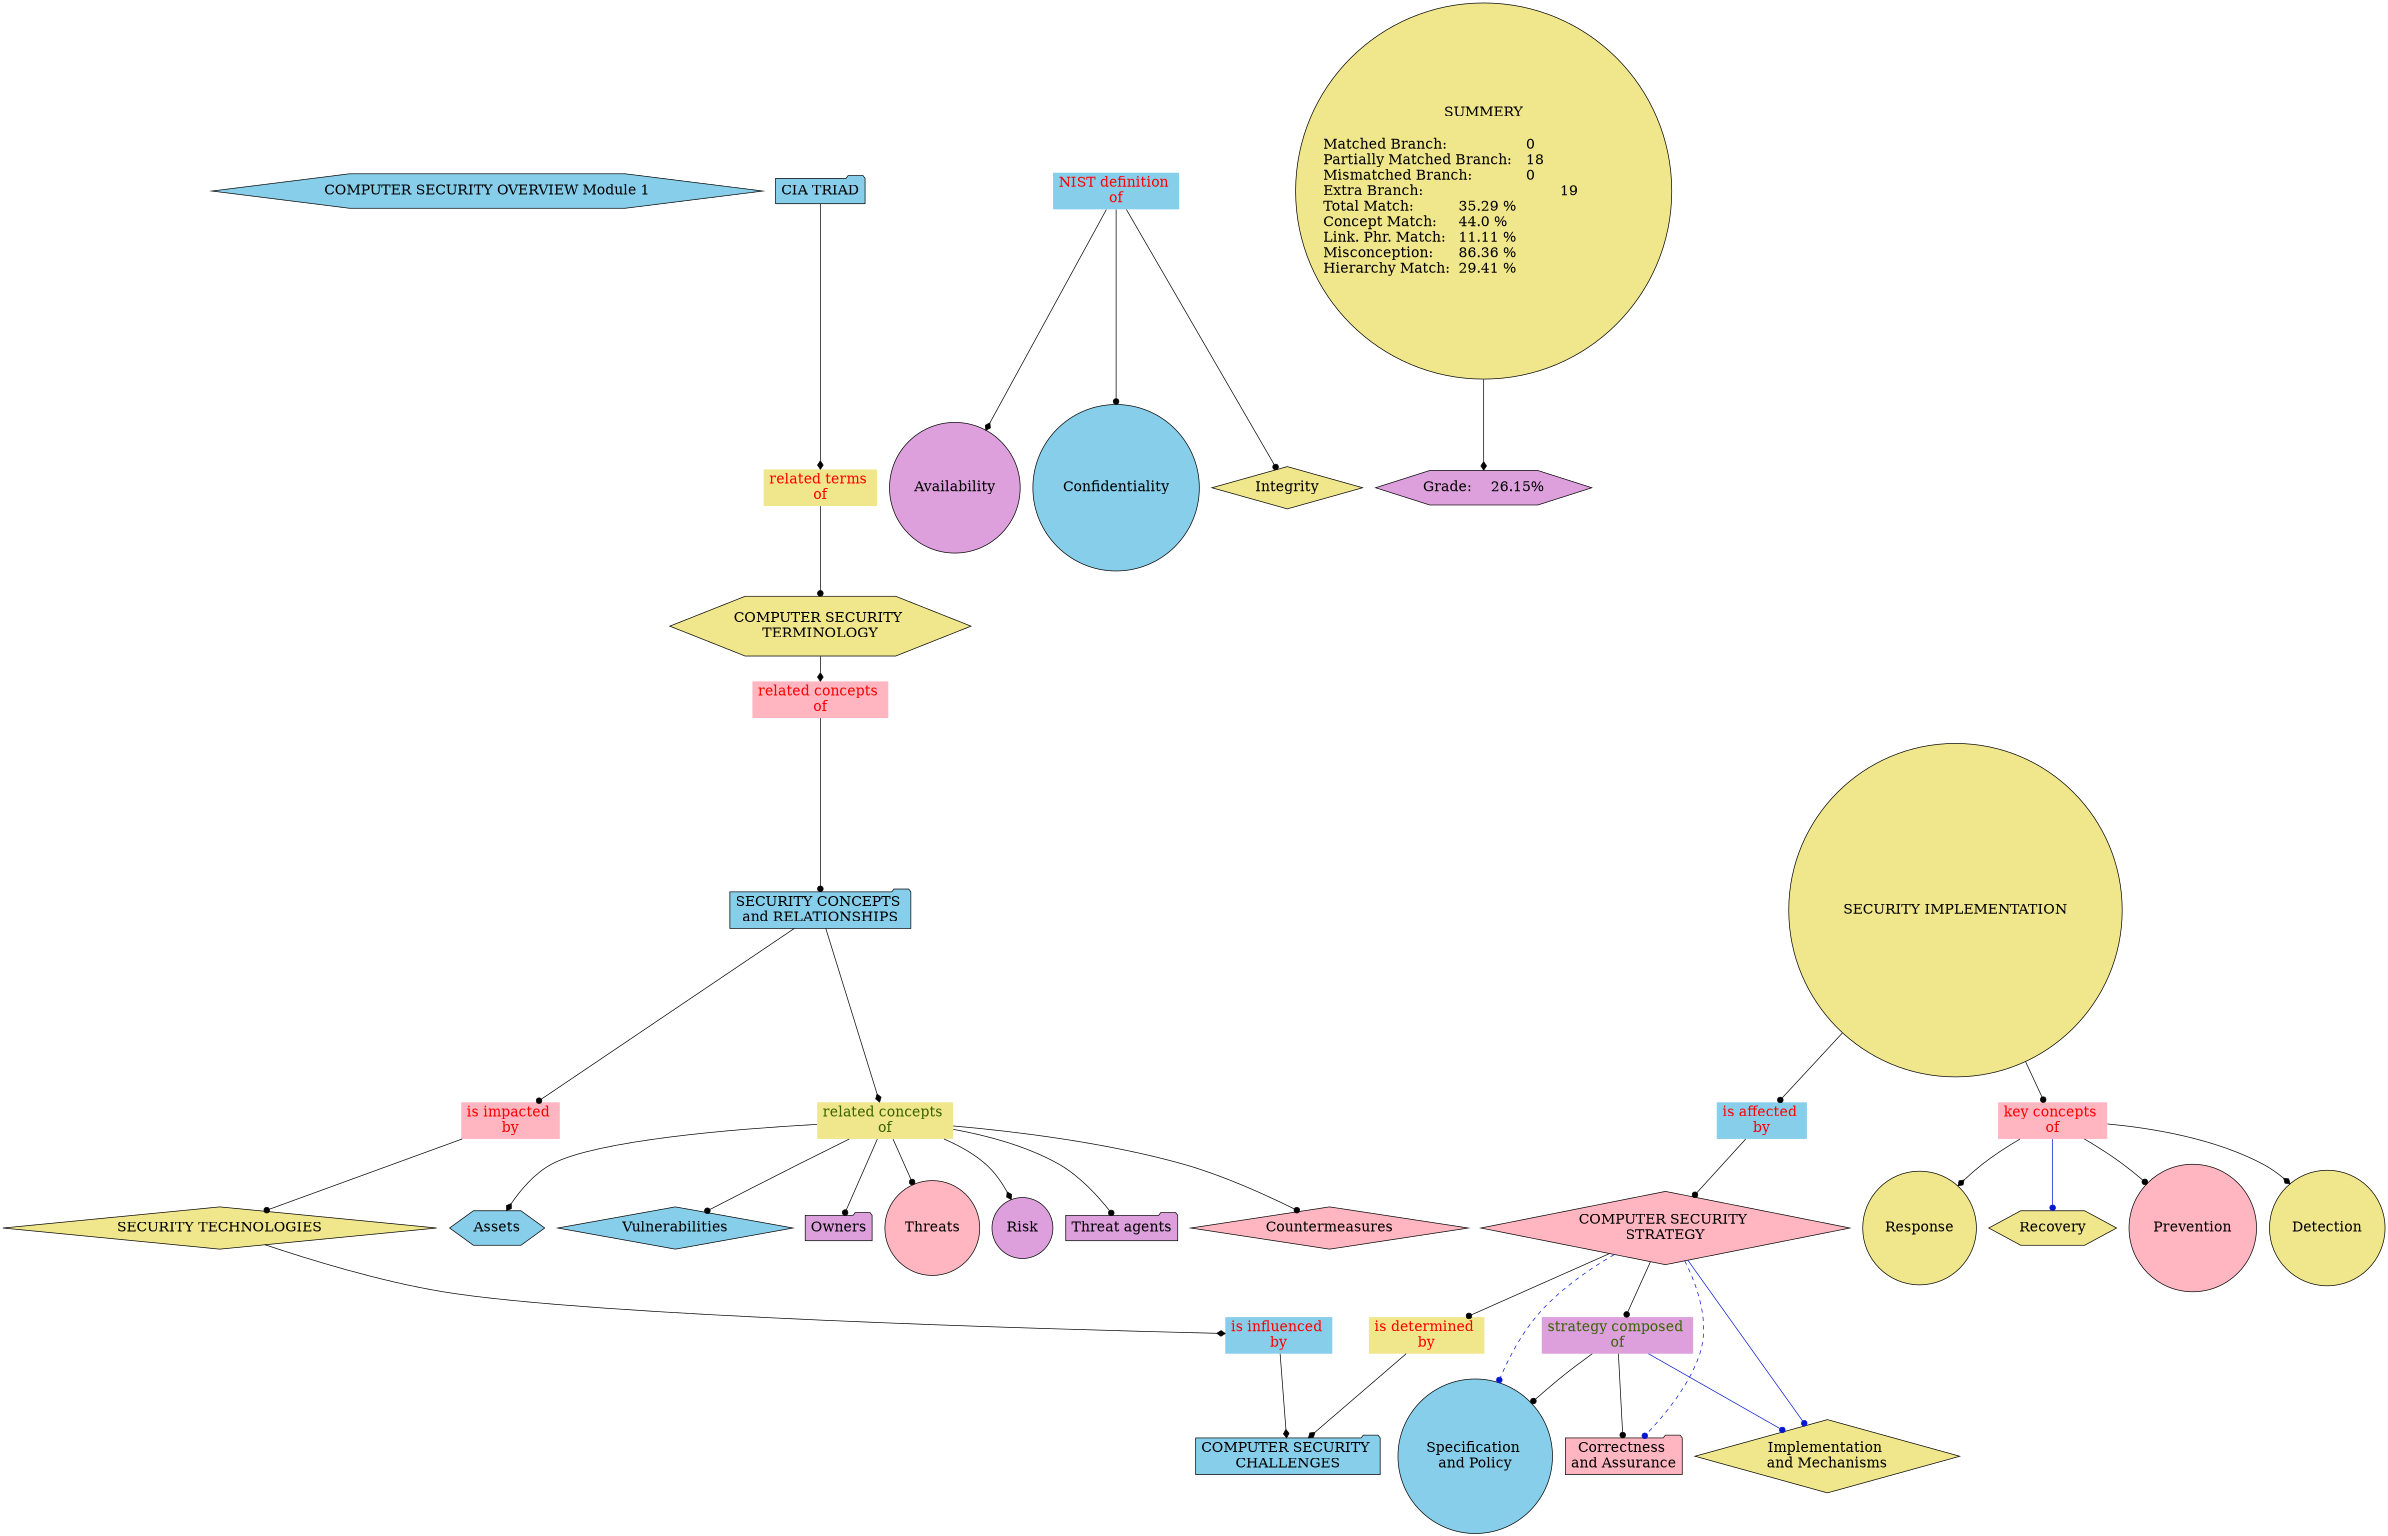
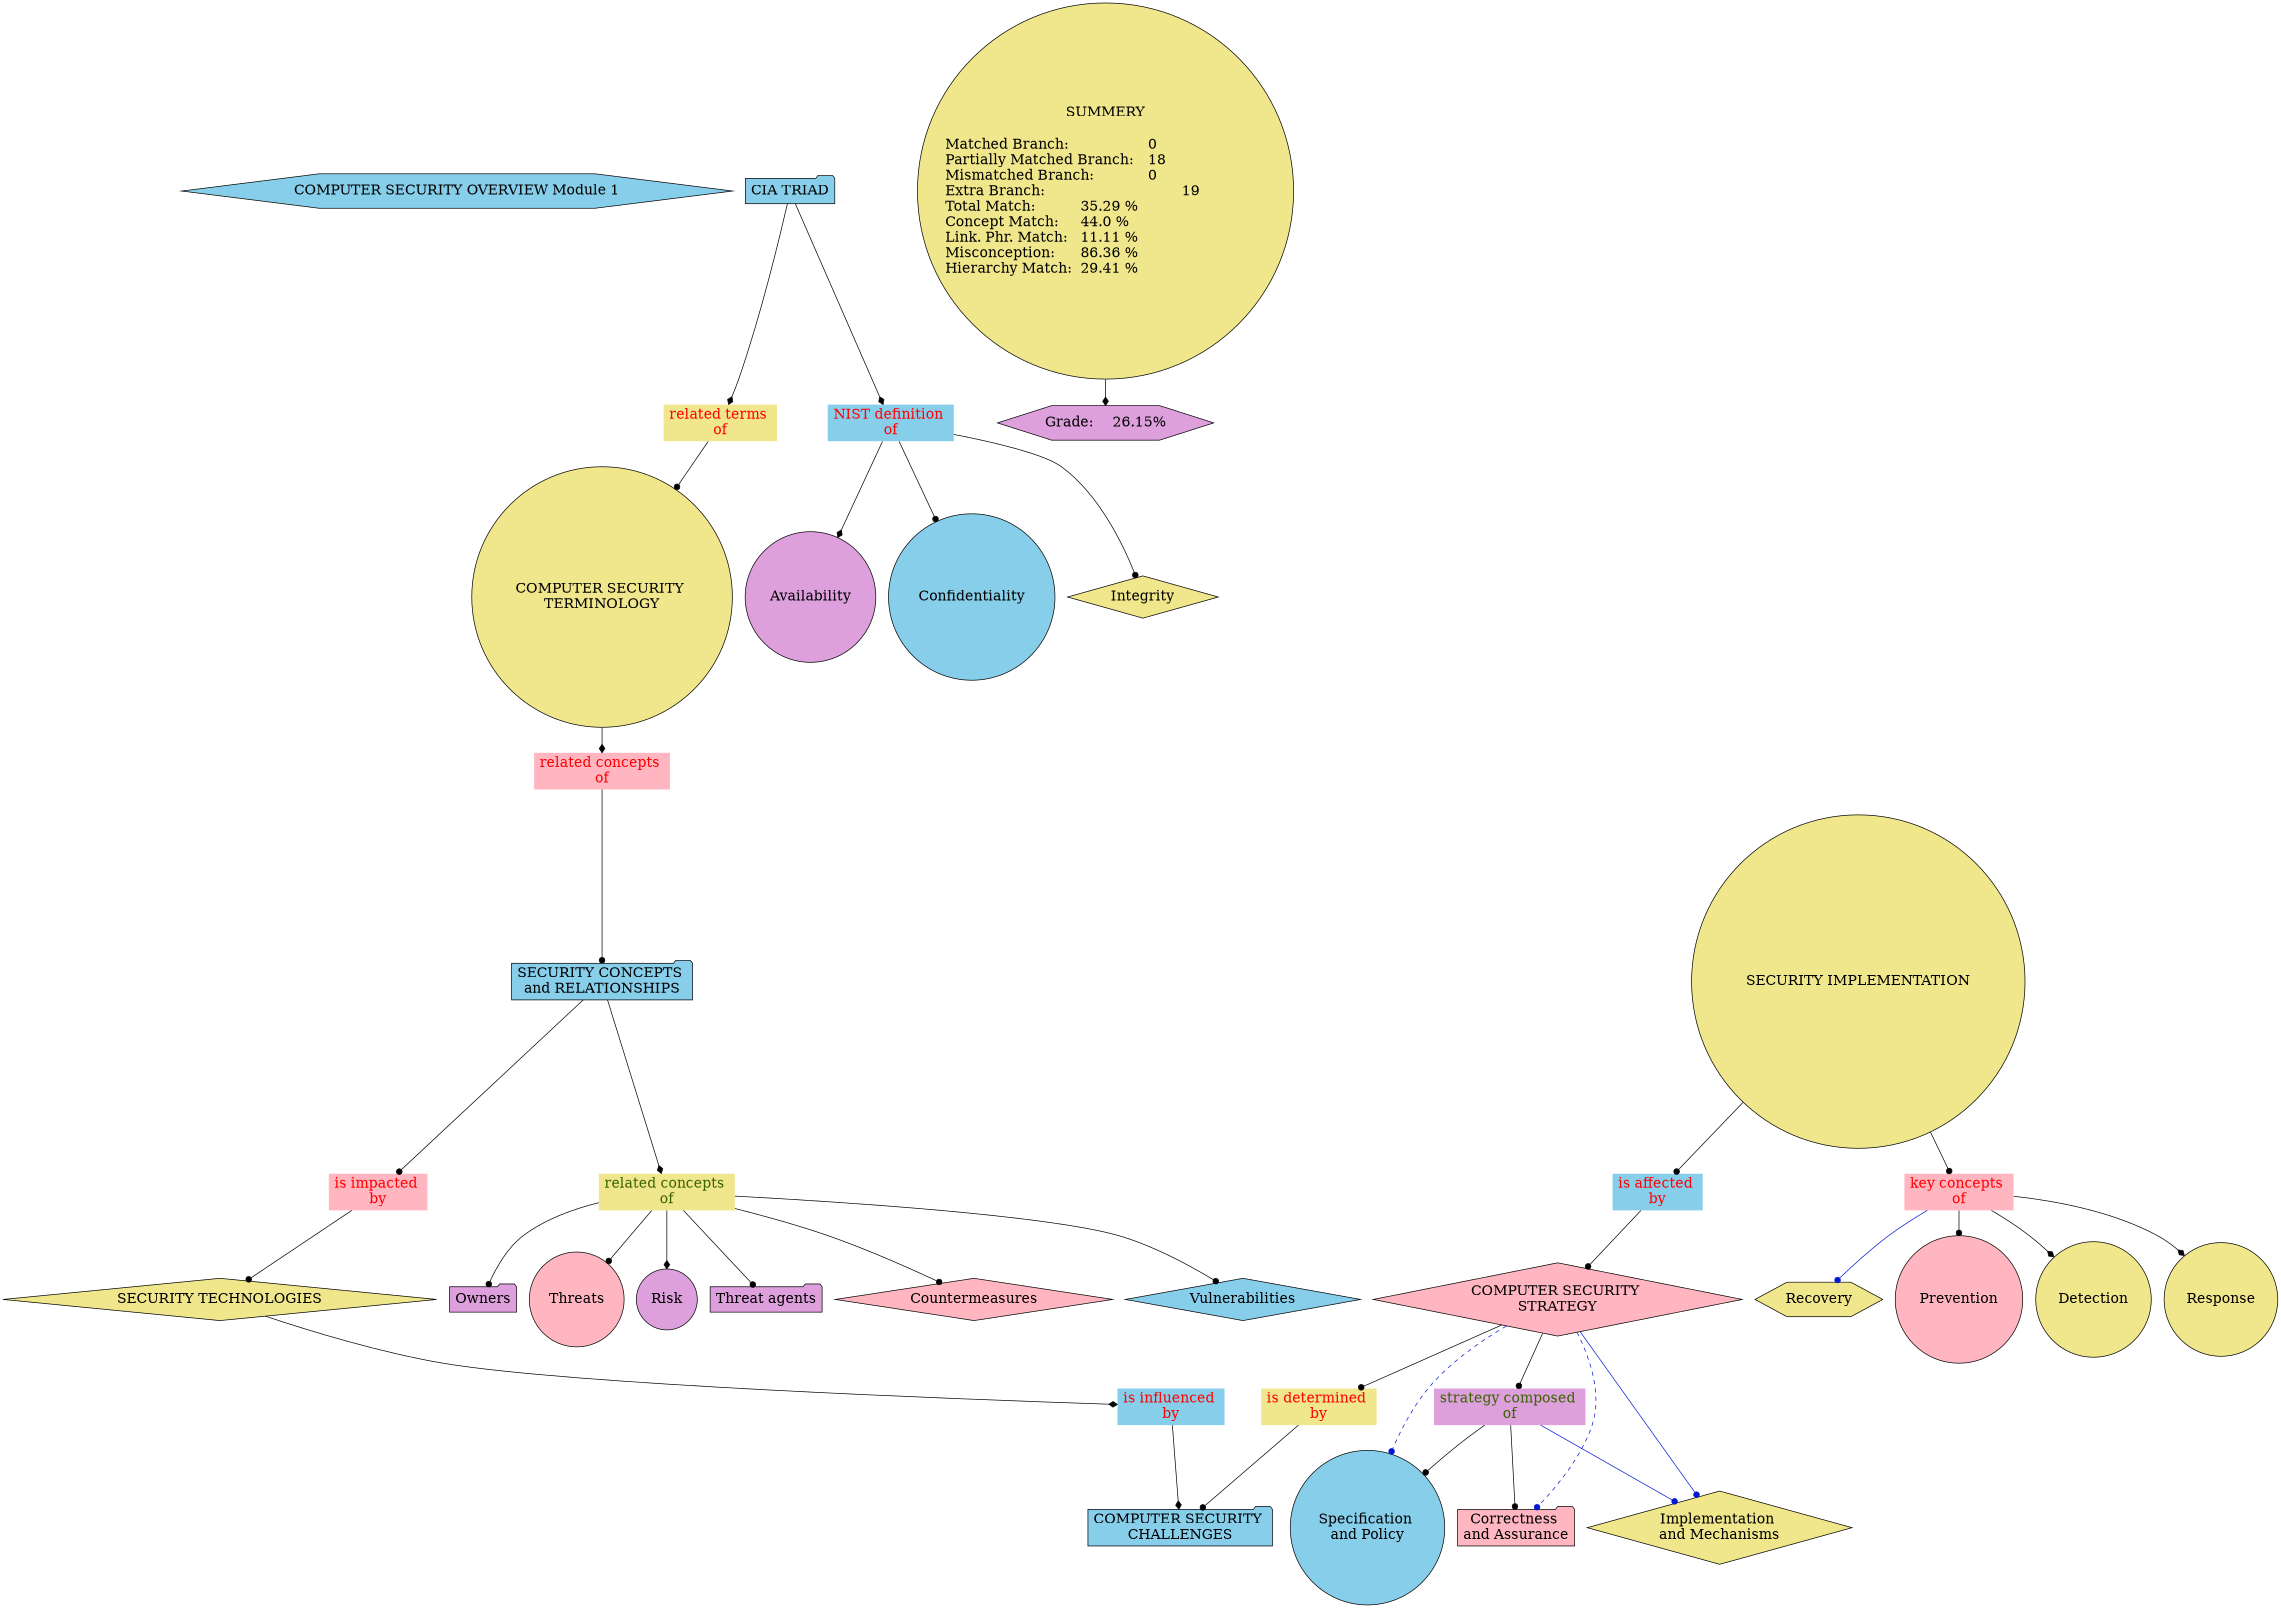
  digraph {
    node [Gsplines=true fillcolor=khaki fontsize=20 shape=none style=filled]
    edge [arrowhead=dot constraint=true]
    n1 [fillcolor=skyblue label="COMPUTER SECURITY OVERVIEW Module 1" shape=hexagon]
-   n2 [label="COMPUTER SECURITY \nTERMINOLOGY" shape=hexagon]
+   n2 [label="COMPUTER SECURITY \nTERMINOLOGY" shape=circle]
    n3 [fillcolor=lightpink fontcolor=red label="related concepts \nof"]
    n4 [fillcolor=skyblue label="SECURITY CONCEPTS \nand RELATIONSHIPS\n" shape=folder]
    n5 [fillcolor=lightpink fontcolor=red label="is impacted \nby"]
    n6 [fontcolor="#3B6300" label="related concepts \nof"]
    n7 [fillcolor=skyblue fontcolor=red label="NIST definition \nof"]
    n8 [fillcolor=plum label=Availability shape=circle]
    n9 [fillcolor=skyblue label=Confidentiality shape=circle]
    n10 [label=Integrity shape=diamond]
    n11 [label="SECURITY TECHNOLOGIES\n" shape=diamond]
    n12 [fillcolor=skyblue fontcolor=red label="is influenced \nby"]
    n13 [fillcolor=skyblue label="COMPUTER SECURITY \nCHALLENGES" shape=folder]
    n14 [fillcolor=skyblue label=Vulnerabilities shape=diamond]
    n15 [fillcolor=plum label=Owners shape=folder]
    n16 [fillcolor=lightpink label=Threats shape=circle]
    n17 [fillcolor=plum label=Risk shape=circle]
    n18 [fillcolor=plum label="Threat agents\n" shape=folder]
    n19 [fillcolor=lightpink label=Countermeasures shape=diamond]
-   n20 [fillcolor=skyblue label=Assets shape=hexagon]
    n21 [fontcolor=red label="is determined \nby"]
    n22 [label="SECURITY IMPLEMENTATION\n" shape=circle]
    n23 [fillcolor=skyblue fontcolor=red label="is affected \nby"]
    n24 [fillcolor=lightpink fontcolor=red label="key concepts \nof"]
    n25 [fillcolor=lightpink label="COMPUTER SECURITY \nSTRATEGY" shape=diamond]
    n26 [label=Recovery shape=hexagon]
    n27 [fillcolor=lightpink label=Prevention shape=circle]
    n28 [label=Detection shape=circle]
    n29 [label=Response shape=circle]
    n30 [fillcolor=plum fontcolor="#3B6300" label="strategy composed \nof"]
    n31 [fillcolor=skyblue label="Specification \nand Policy\n" shape=circle]
    n32 [fillcolor=lightpink label="Correctness \nand Assurance\n" shape=folder]
    n33 [label="Implementation \nand Mechanisms\n" shape=diamond]
    n34 [fillcolor=skyblue label="CIA TRIAD" shape=folder]
    n35 [fontcolor=red label="related terms \nof"]
    n36 [label="SUMMERY\n\nMatched Branch:			0\lPartially Matched Branch:	18\lMismatched Branch:		0\lExtra Branch:				19\lTotal Match:		35.29 %\lConcept Match:	44.0 %\lLink. Phr. Match:	11.11 %\lMisconception:	86.36 %\lHierarchy Match:	29.41 %\l" shape=circle]
    n37 [fillcolor=plum label="Grade:	26.15%" shape=hexagon]
    n2 -> n3 [arrowhead=diamond]
    n3 -> n4
    n4 -> n5
    n4 -> n6 [arrowhead=diamond]
    n5 -> n11
    n6 -> n14
    n6 -> n15
    n6 -> n16
    n6 -> n17 [arrowhead=diamond]
    n6 -> n18
    n6 -> n19
-   n6 -> n20 [arrowhead=diamond]
    n7 -> n8 [arrowhead=diamond]
    n7 -> n9
    n7 -> n10
    n11 -> n12 [arrowhead=diamond]
    n12 -> n13 [arrowhead=diamond]
-   n21 -> n13 [arrowhead=diamond]
+   n21 -> n13
    n22 -> n23
    n22 -> n24
    n23 -> n25
    n24 -> n26 [color="#0316D1"]
    n24 -> n27
    n24 -> n28 [arrowhead=diamond]
    n24 -> n29 [arrowhead=diamond]
    n25 -> n21
    n25 -> n30
    n25 -> n31 [color="#0316D1" style=dashed]
    n25 -> n32 [color="#0316D1" style=dashed]
    n25 -> n33 [color="#0316D1" style=solid]
    n30 -> n31
    n30 -> n32
    n30 -> n33 [color="#0316D1"]
+   n34 -> n7 [arrowhead=diamond]
    n34 -> n35 [arrowhead=diamond]
    n35 -> n2
    n36 -> n37 [arrowhead=diamond color=black]
  }
